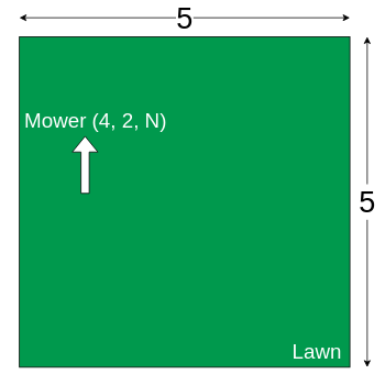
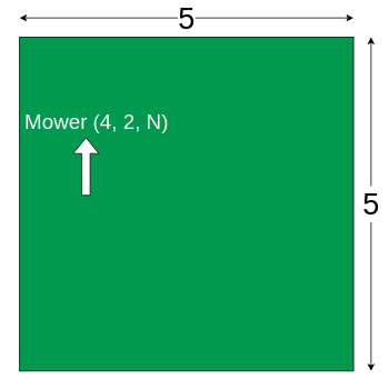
  <mxCell id="0" />
  <mxCell id="1" parent="0" />
  <mxCell id="2" value="" style="whiteSpace=wrap;html=1;aspect=fixed;fillColor=#00994D;" vertex="1" parent="1"><mxGeometry x="23" y="43" width="400" height="400" as="geometry" /></mxCell>
- <mxCell id="3" value="Lawn" style="text;html=1;align=center;verticalAlign=middle;resizable=0;points=[];autosize=1;fontColor=#FFFFFF;fontSize=25;" vertex="1" parent="1"><mxGeometry x="343" y="403" width="80" height="40" as="geometry" /></mxCell>
  <mxCell id="4" value="&lt;font color=&quot;#000000&quot; style=&quot;font-size: 36px;&quot;&gt;5&lt;/font&gt;" style="endArrow=classic;startArrow=classic;html=1;fontColor=#FFFFFF;fontSize=36;" edge="1" parent="1"><mxGeometry width="50" height="50" relative="1" as="geometry"><mxPoint x="444" y="443" as="sourcePoint" /><mxPoint x="444" y="43" as="targetPoint" /></mxGeometry></mxCell>
  <mxCell id="5" value="&lt;font color=&quot;#000000&quot; style=&quot;font-size: 36px;&quot;&gt;5&lt;/font&gt;" style="endArrow=classic;startArrow=classic;html=1;fontColor=#FFFFFF;fontSize=36;" edge="1" parent="1"><mxGeometry width="50" height="50" relative="1" as="geometry"><mxPoint x="423" y="20" as="sourcePoint" /><mxPoint x="23" y="20" as="targetPoint" /></mxGeometry></mxCell>
  <mxCell id="6" value="Mower (4, 2, N)" style="text;html=1;align=center;verticalAlign=middle;resizable=0;points=[];autosize=1;fontSize=25;fontColor=#FFFFFF;" vertex="1" parent="1"><mxGeometry x="20" y="123" width="190" height="40" as="geometry" /></mxCell>
  <mxCell id="7" value="" style="shape=flexArrow;endArrow=classic;html=1;fontSize=25;fontColor=#FFFFFF;fillColor=#FFFFFF;" edge="1" parent="1"><mxGeometry width="50" height="50" relative="1" as="geometry"><mxPoint x="102.5" y="233" as="sourcePoint" /><mxPoint x="102.5" y="163" as="targetPoint" /></mxGeometry></mxCell>
